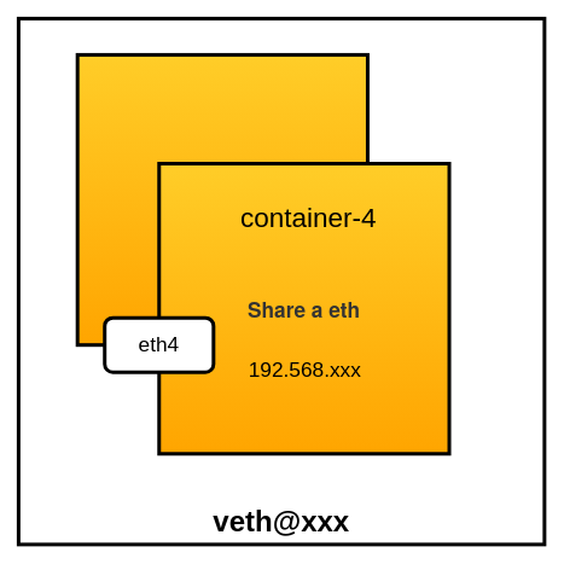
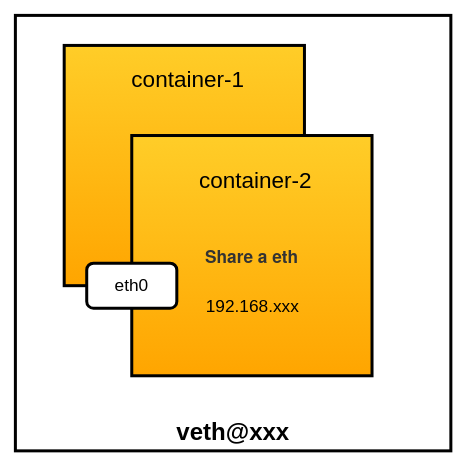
  <mxCell id="0" />
  <mxCell id="1" parent="0" />
  <mxCell id="2" value="" style="whiteSpace=wrap;html=1;aspect=fixed;strokeWidth=4;gradientColor=#ffffff;strokeColor=#000000;" vertex="1" parent="1"><mxGeometry x="20" y="20" width="580" height="580" as="geometry" /></mxCell>
  <mxCell id="3" value="" style="group" vertex="1" connectable="0" parent="1"><mxGeometry x="85" y="60" width="450" height="450" as="geometry" /></mxCell>
  <mxCell id="4" value="" style="whiteSpace=wrap;html=1;aspect=fixed;strokeWidth=4;fillColor=#ffcd28;gradientColor=#ffa500;strokeColor=#000000;" vertex="1" parent="3"><mxGeometry width="320" height="320" as="geometry" /></mxCell>
+ <mxCell id="5" value="&lt;font style=&quot;font-size: 30px&quot;&gt;container-1&lt;/font&gt;" style="text;html=1;strokeColor=none;fillColor=none;align=center;verticalAlign=middle;whiteSpace=wrap;rounded=0;" vertex="1" parent="3"><mxGeometry x="80" y="30" width="170" height="30" as="geometry" /></mxCell>
  <mxCell id="6" value="" style="group" vertex="1" connectable="0" parent="3"><mxGeometry x="90" y="120" width="320" height="320" as="geometry" /></mxCell>
  <mxCell id="7" value="&lt;span style=&quot;color: rgb(51 , 51 , 51) ; font-family: &amp;#34;helvetica neue&amp;#34; , &amp;#34;helvetica&amp;#34; , &amp;#34;arial&amp;#34; , &amp;#34;hiragino sans gb&amp;#34; , &amp;#34;hiragino sans gb w3&amp;#34; , &amp;#34;microsoft yahei ui&amp;#34; , &amp;#34;microsoft yahei&amp;#34; , sans-serif&quot;&gt;&lt;font style=&quot;font-size: 23px&quot;&gt;&lt;b&gt;Share a eth&lt;/b&gt;&lt;/font&gt;&lt;/span&gt;" style="whiteSpace=wrap;html=1;aspect=fixed;strokeWidth=4;fillColor=#ffcd28;gradientColor=#ffa500;strokeColor=#000000;" vertex="1" parent="6"><mxGeometry width="320" height="320" as="geometry" /></mxCell>
- <mxCell id="8" value="&lt;font style=&quot;font-size: 30px&quot;&gt;container-4&lt;/font&gt;" style="text;html=1;strokeColor=none;fillColor=none;align=center;verticalAlign=middle;whiteSpace=wrap;rounded=0;" vertex="1" parent="6"><mxGeometry x="80" y="45" width="170" height="30" as="geometry" /></mxCell>
- <mxCell id="9" value="192.568.xxx" style="text;html=1;strokeColor=none;fillColor=none;align=center;verticalAlign=middle;whiteSpace=wrap;rounded=0;fontSize=23;" vertex="1" parent="6"><mxGeometry x="131" y="213" width="60" height="30" as="geometry" /></mxCell>
- <mxCell id="10" value="eth4" style="rounded=1;whiteSpace=wrap;html=1;fontSize=23;strokeColor=#000000;strokeWidth=4;gradientColor=#ffffff;" vertex="1" parent="6"><mxGeometry x="-60" y="170" width="120" height="60" as="geometry" /></mxCell>
+ <mxCell id="8" value="&lt;font style=&quot;font-size: 30px&quot;&gt;container-2&lt;/font&gt;" style="text;html=1;strokeColor=none;fillColor=none;align=center;verticalAlign=middle;whiteSpace=wrap;rounded=0;" vertex="1" parent="6"><mxGeometry x="80" y="45" width="170" height="30" as="geometry" /></mxCell>
+ <mxCell id="9" value="192.168.xxx" style="text;html=1;strokeColor=none;fillColor=none;align=center;verticalAlign=middle;whiteSpace=wrap;rounded=0;fontSize=23;" vertex="1" parent="6"><mxGeometry x="131" y="213" width="60" height="30" as="geometry" /></mxCell>
+ <mxCell id="10" value="eth0" style="rounded=1;whiteSpace=wrap;html=1;fontSize=23;strokeColor=#000000;strokeWidth=4;gradientColor=#ffffff;" vertex="1" parent="6"><mxGeometry x="-60" y="170" width="120" height="60" as="geometry" /></mxCell>
  <mxCell id="11" value="&lt;b&gt;&lt;font style=&quot;font-size: 32px&quot;&gt;veth@xxx&lt;/font&gt;&lt;/b&gt;" style="text;html=1;strokeColor=none;fillColor=none;align=center;verticalAlign=middle;whiteSpace=wrap;rounded=0;fontSize=23;" vertex="1" parent="1"><mxGeometry x="280" y="560" width="60" height="30" as="geometry" /></mxCell>
